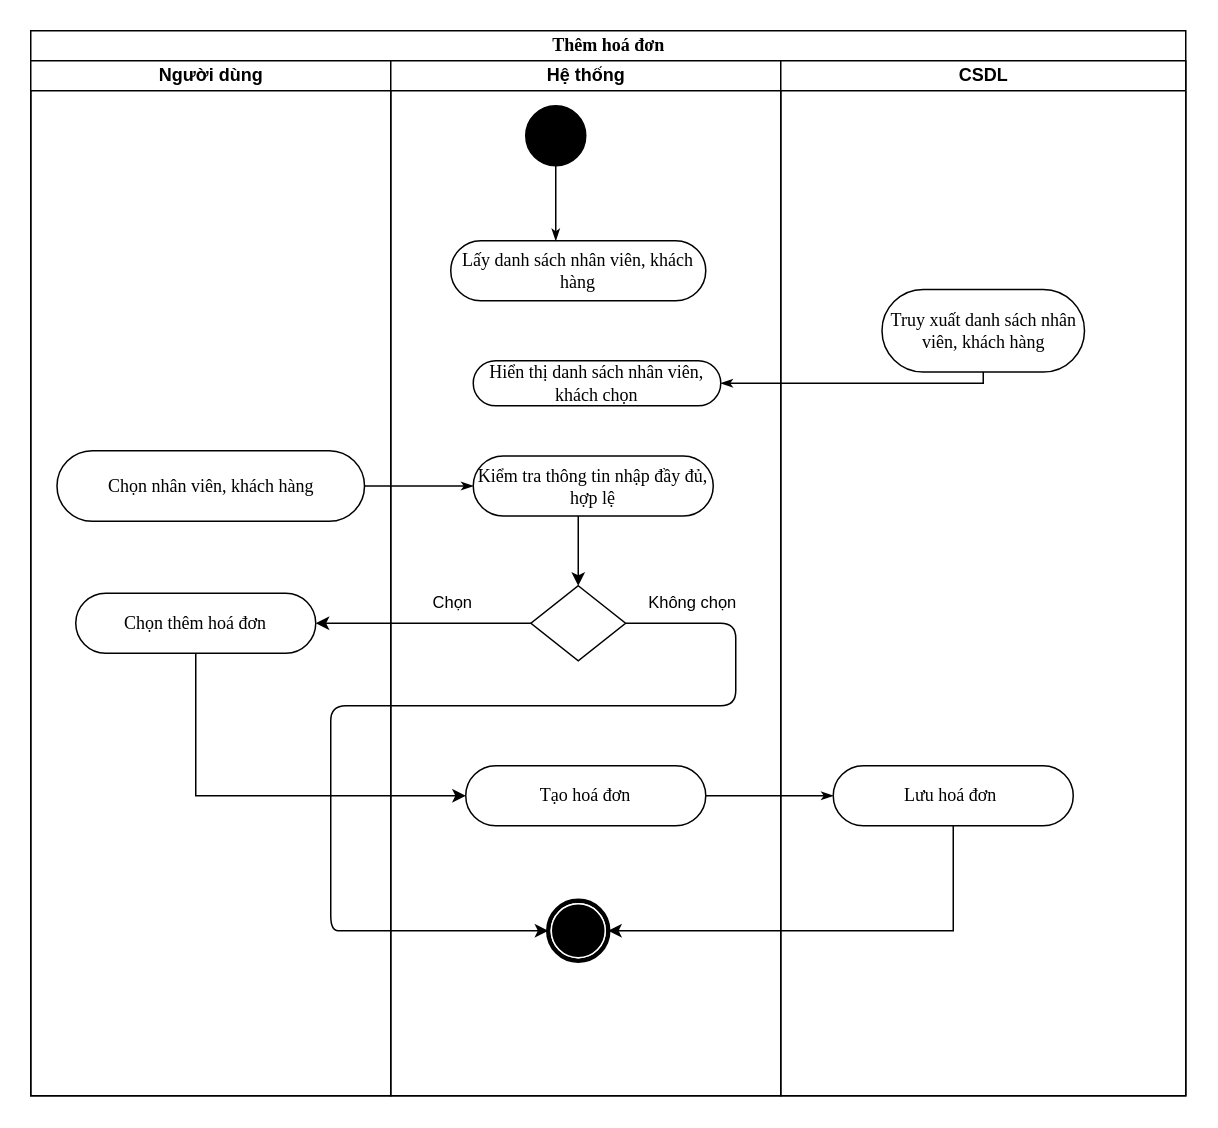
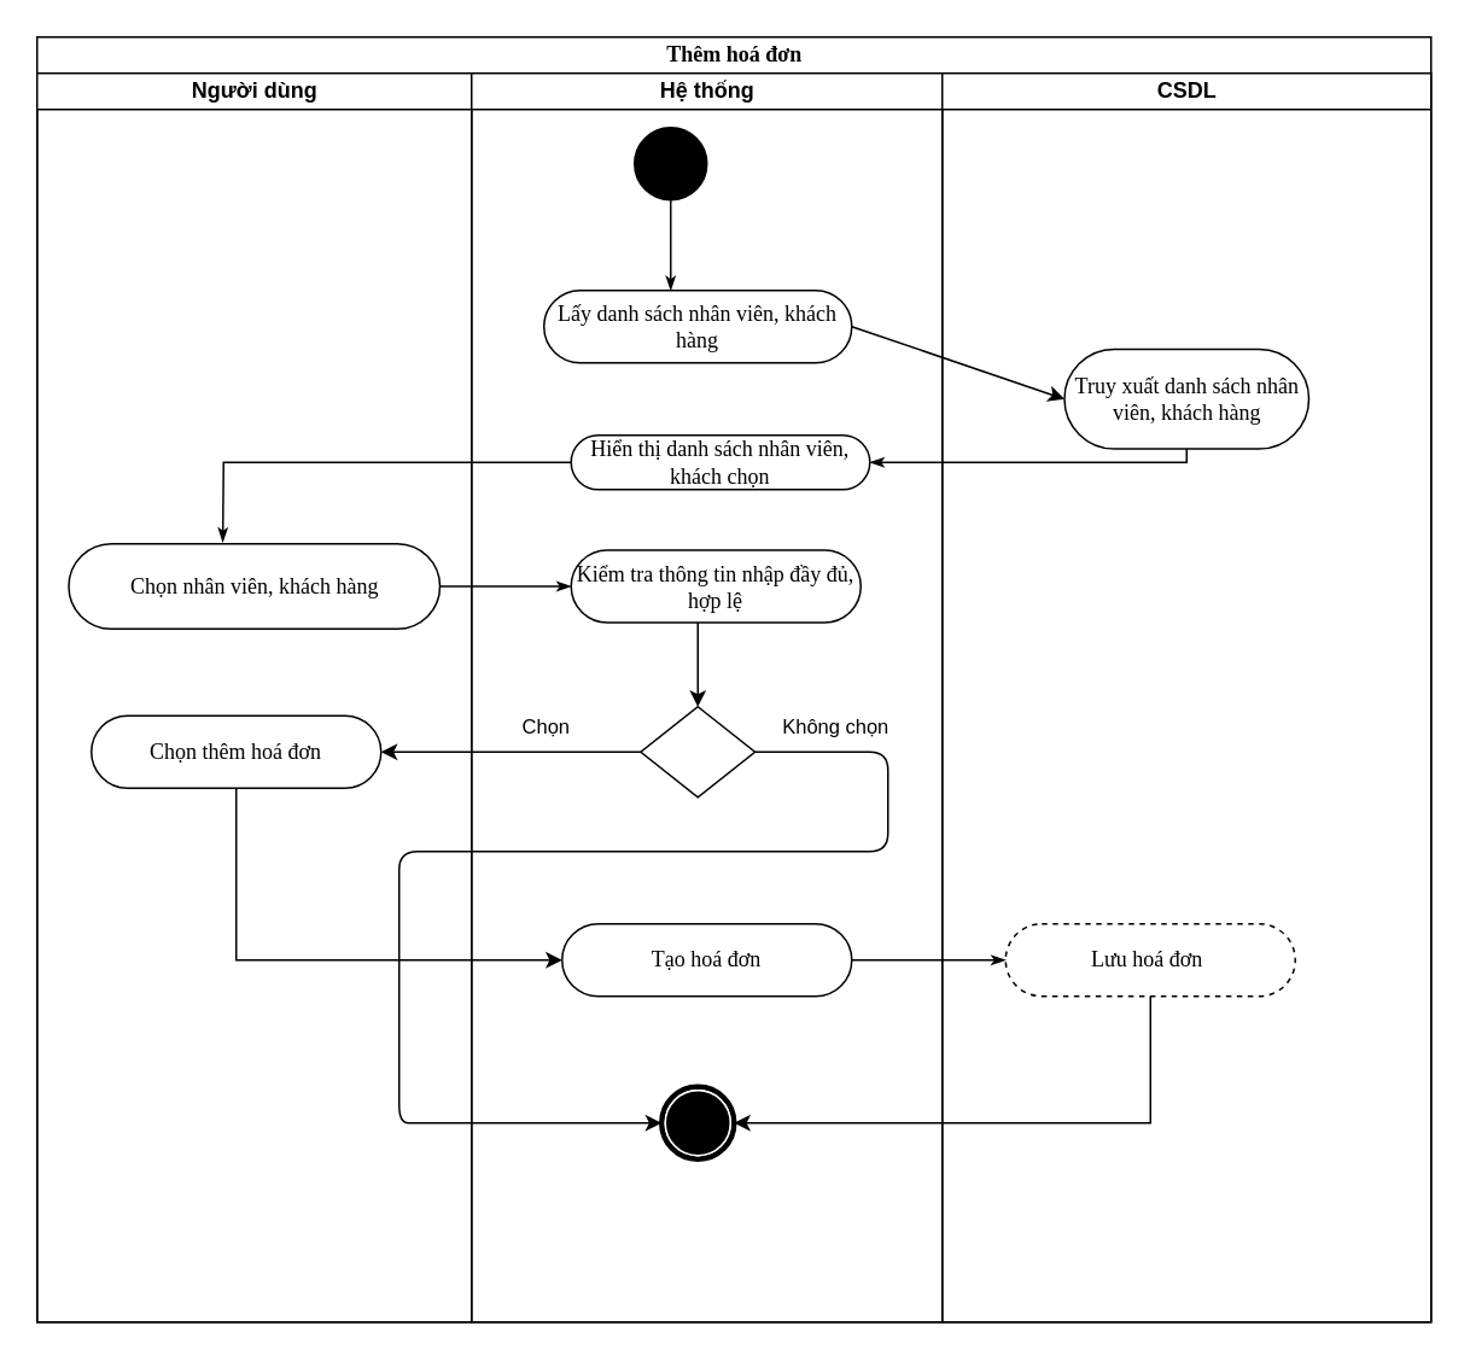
  <mxCell id="0" />
  <mxCell id="1" parent="0" />
  <mxCell id="2" value="Thêm hoá đơn" style="swimlane;html=1;childLayout=stackLayout;startSize=20;rounded=0;shadow=0;comic=0;labelBackgroundColor=none;strokeWidth=1;fontFamily=Verdana;fontSize=12;align=center;" parent="1" vertex="1"><mxGeometry x="20" y="20" width="770" height="710" as="geometry" /></mxCell>
+ <mxCell id="3" value="" style="endArrow=classic;html=1;exitX=1;exitY=0.5;exitDx=0;exitDy=0;entryX=0;entryY=0.5;entryDx=0;entryDy=0;" parent="2" source="10" target="21" edge="1"><mxGeometry width="50" height="50" relative="1" as="geometry"><mxPoint x="250" y="250" as="sourcePoint" /><mxPoint x="300" y="200" as="targetPoint" /></mxGeometry></mxCell>
  <mxCell id="4" value="Người dùng" style="swimlane;html=1;startSize=20;" parent="2" vertex="1"><mxGeometry y="20" width="240" height="690" as="geometry" /></mxCell>
  <mxCell id="5" value="Chọn nhân viên, khách hàng" style="rounded=1;whiteSpace=wrap;html=1;shadow=0;comic=0;labelBackgroundColor=none;strokeWidth=1;fontFamily=Verdana;fontSize=12;align=center;arcSize=50;" parent="4" vertex="1"><mxGeometry x="17.5" y="260" width="205" height="47" as="geometry" /></mxCell>
  <mxCell id="6" value="Chọn thêm hoá đơn" style="rounded=1;whiteSpace=wrap;html=1;shadow=0;comic=0;labelBackgroundColor=none;strokeWidth=1;fontFamily=Verdana;fontSize=12;align=center;arcSize=50;" parent="4" vertex="1"><mxGeometry x="30" y="355" width="160" height="40" as="geometry" /></mxCell>
  <mxCell id="7" value="Hệ thống" style="swimlane;html=1;startSize=20;" parent="2" vertex="1"><mxGeometry x="240" y="20" width="260.0" height="690" as="geometry" /></mxCell>
  <mxCell id="8" value="" style="shape=mxgraph.bpmn.shape;html=1;verticalLabelPosition=bottom;labelBackgroundColor=#ffffff;verticalAlign=top;perimeter=ellipsePerimeter;outline=end;symbol=terminate;rounded=0;shadow=0;comic=0;strokeWidth=1;fontFamily=Verdana;fontSize=12;align=center;" parent="7" vertex="1"><mxGeometry x="105" y="560" width="40" height="40" as="geometry" /></mxCell>
  <mxCell id="9" value="Tạo hoá đơn&lt;span style=&quot;color: rgba(0 , 0 , 0 , 0) ; font-family: monospace ; font-size: 0px&quot;&gt;%3CmxGraphModel%3E%3Croot%3E%3CmxCell%20id%3D%220%22%2F%3E%3CmxCell%20id%3D%221%22%20parent%3D%220%22%2F%3E%3CmxCell%20id%3D%222%22%20value%3D%22X%C3%A1c%20nh%E1%BA%ADn%20th%C3%B4ng%20tin%20ho%C3%A1%20%C4%91%C6%A1n%22%20style%3D%22rounded%3D1%3BwhiteSpace%3Dwrap%3Bhtml%3D1%3Bshadow%3D0%3Bcomic%3D0%3BlabelBackgroundColor%3Dnone%3BstrokeWidth%3D1%3BfontFamily%3DVerdana%3BfontSize%3D12%3Balign%3Dcenter%3BarcSize%3D50%3B%22%20vertex%3D%221%22%20parent%3D%221%22%3E%3CmxGeometry%20x%3D%22120%22%20y%3D%22770%22%20width%3D%22160%22%20height%3D%2240%22%20as%3D%22geometry%22%2F%3E%3C%2FmxCell%3E%3C%2Froot%3E%3C%2FmxGraphModel%3E&lt;/span&gt;" style="rounded=1;whiteSpace=wrap;html=1;shadow=0;comic=0;labelBackgroundColor=none;strokeWidth=1;fontFamily=Verdana;fontSize=12;align=center;arcSize=50;" parent="7" vertex="1"><mxGeometry x="50" y="470" width="160" height="40" as="geometry" /></mxCell>
  <mxCell id="10" value="&lt;font style=&quot;font-size: 12px&quot;&gt;Lấy danh sách nhân viên, khách hàng&lt;/font&gt;" style="rounded=1;whiteSpace=wrap;html=1;shadow=0;comic=0;labelBackgroundColor=none;strokeWidth=1;fontFamily=Verdana;fontSize=12;align=center;arcSize=50;" parent="7" vertex="1"><mxGeometry x="40" y="120" width="170" height="40" as="geometry" /></mxCell>
  <mxCell id="11" value="" style="ellipse;whiteSpace=wrap;html=1;rounded=0;shadow=0;comic=0;labelBackgroundColor=none;strokeWidth=1;fillColor=#000000;fontFamily=Verdana;fontSize=12;align=center;" parent="7" vertex="1"><mxGeometry x="90" y="30" width="40" height="40" as="geometry" /></mxCell>
  <mxCell id="12" style="edgeStyle=orthogonalEdgeStyle;rounded=0;html=1;labelBackgroundColor=none;startArrow=none;startFill=0;startSize=5;endArrow=classicThin;endFill=1;endSize=5;jettySize=auto;orthogonalLoop=1;strokeWidth=1;fontFamily=Verdana;fontSize=12" parent="7" source="11" target="10" edge="1"><mxGeometry relative="1" as="geometry"><Array as="points"><mxPoint x="110" y="125" /><mxPoint x="110" y="125" /></Array></mxGeometry></mxCell>
  <mxCell id="13" value="" style="rhombus;whiteSpace=wrap;html=1;" parent="7" vertex="1"><mxGeometry x="93.44" y="350" width="63.12" height="50" as="geometry" /></mxCell>
  <mxCell id="14" value="&lt;font style=&quot;font-size: 12px&quot;&gt;Hiển thị danh sách nhân viên, khách chọn&lt;/font&gt;" style="rounded=1;whiteSpace=wrap;html=1;shadow=0;comic=0;labelBackgroundColor=none;strokeWidth=1;fontFamily=Verdana;fontSize=12;align=center;arcSize=50;" parent="7" vertex="1"><mxGeometry x="55" y="200" width="165" height="30" as="geometry" /></mxCell>
  <mxCell id="15" value="Kiểm tra thông tin nhập đầy đủ, hợp lệ&lt;span style=&quot;color: rgba(0 , 0 , 0 , 0) ; font-family: monospace ; font-size: 0px&quot;&gt;%3CmxGraphModel%3E%3Croot%3E%3CmxCell%20id%3D%220%22%2F%3E%3CmxCell%20id%3D%221%22%20parent%3D%220%22%2F%3E%3CmxCell%20id%3D%222%22%20style%3D%22rounded%3D0%3Bhtml%3D1%3BlabelBackgroundColor%3Dnone%3BstartArrow%3Dnone%3BstartFill%3D0%3BstartSize%3D5%3BendArrow%3DclassicThin%3BendFill%3D1%3BendSize%3D5%3BjettySize%3Dauto%3BorthogonalLoop%3D1%3BstrokeWidth%3D1%3BfontFamily%3DVerdana%3BfontSize%3D12%3BexitX%3D1%3BexitY%3D0.5%3BexitDx%3D0%3BexitDy%3D0%3BentryX%3D1%3BentryY%3D0.5%3BentryDx%3D0%3BentryDy%3D0%3B%22%20edge%3D%221%22%20parent%3D%221%22%3E%3CmxGeometry%20relative%3D%221%22%20as%3D%22geometry%22%3E%3CmxPoint%20x%3D%22473.13%22%20y%3D%22624.5%22%20as%3D%22sourcePoint%22%2F%3E%3CmxPoint%20x%3D%22280%22%20y%3D%22790%22%20as%3D%22targetPoint%22%2F%3E%3CArray%20as%3D%22points%22%3E%3CmxPoint%20x%3D%22620%22%20y%3D%22625%22%2F%3E%3CmxPoint%20x%3D%22620%22%20y%3D%22790%22%2F%3E%3C%2FArray%3E%3C%2FmxGeometry%3E%3C%2FmxCell%3E%3C%2Froot%3E%3C%2FmxGraphModel%3E&lt;/span&gt;" style="rounded=1;whiteSpace=wrap;html=1;shadow=0;comic=0;labelBackgroundColor=none;strokeWidth=1;fontFamily=Verdana;fontSize=12;align=center;arcSize=50;" parent="7" vertex="1"><mxGeometry x="55" y="263.5" width="160" height="40" as="geometry" /></mxCell>
  <mxCell id="16" value="" style="edgeStyle=orthogonalEdgeStyle;rounded=0;orthogonalLoop=1;jettySize=auto;html=1;entryX=0.5;entryY=0;entryDx=0;entryDy=0;" parent="7" source="15" target="13" edge="1"><mxGeometry relative="1" as="geometry"><Array as="points"><mxPoint x="125" y="310" /><mxPoint x="125" y="310" /></Array></mxGeometry></mxCell>
  <mxCell id="17" value="" style="endArrow=classic;html=1;exitX=1;exitY=0.5;exitDx=0;exitDy=0;entryX=0;entryY=0.5;entryDx=0;entryDy=0;" parent="7" source="13" target="8" edge="1"><mxGeometry width="50" height="50" relative="1" as="geometry"><mxPoint x="120" y="630" as="sourcePoint" /><mxPoint x="170" y="580" as="targetPoint" /><Array as="points"><mxPoint x="230" y="375" /><mxPoint x="230" y="430" /><mxPoint x="-40" y="430" /><mxPoint x="-40" y="580" /><mxPoint x="-30" y="580" /></Array></mxGeometry></mxCell>
  <mxCell id="18" value="Không chọn" style="edgeLabel;html=1;align=center;verticalAlign=middle;resizable=0;points=[];" parent="17" vertex="1" connectable="0"><mxGeometry x="-0.588" y="-4" relative="1" as="geometry"><mxPoint x="-15.44" y="-66" as="offset" /></mxGeometry></mxCell>
  <mxCell id="19" value="CSDL" style="swimlane;html=1;startSize=20;" parent="2" vertex="1"><mxGeometry x="500.0" y="20" width="270" height="690" as="geometry" /></mxCell>
- <mxCell id="20" value="Lưu hoá đơn&amp;nbsp;" style="rounded=1;whiteSpace=wrap;html=1;shadow=0;comic=0;labelBackgroundColor=none;strokeWidth=1;fontFamily=Verdana;fontSize=12;align=center;arcSize=50;" parent="19" vertex="1"><mxGeometry x="35" y="470" width="160" height="40" as="geometry" /></mxCell>
+ <mxCell id="20" value="Lưu hoá đơn&amp;nbsp;" style="rounded=1;whiteSpace=wrap;html=1;shadow=0;comic=0;labelBackgroundColor=none;strokeWidth=1;fontFamily=Verdana;fontSize=12;align=center;arcSize=50;dashed=1;" parent="19" vertex="1"><mxGeometry x="35" y="470" width="160" height="40" as="geometry" /></mxCell>
  <mxCell id="21" value="&lt;font style=&quot;font-size: 12px&quot;&gt;Truy xuất danh sách nhân viên, khách hàng&lt;/font&gt;" style="rounded=1;whiteSpace=wrap;html=1;shadow=0;comic=0;labelBackgroundColor=none;strokeWidth=1;fontFamily=Verdana;fontSize=12;align=center;arcSize=50;" parent="19" vertex="1"><mxGeometry x="67.5" y="152.5" width="135" height="55" as="geometry" /></mxCell>
+ <mxCell id="22" style="rounded=0;html=1;labelBackgroundColor=none;startArrow=none;startFill=0;startSize=5;endArrow=classicThin;endFill=1;endSize=5;jettySize=auto;orthogonalLoop=1;strokeWidth=1;fontFamily=Verdana;fontSize=12;entryX=0.415;entryY=-0.02;entryDx=0;entryDy=0;entryPerimeter=0;exitX=0;exitY=0.5;exitDx=0;exitDy=0;" parent="2" source="14" target="5" edge="1"><mxGeometry relative="1" as="geometry"><mxPoint x="295" y="260" as="sourcePoint" /><mxPoint x="633" y="320" as="targetPoint" /><Array as="points"><mxPoint x="138" y="235" /><mxPoint x="103" y="235" /></Array></mxGeometry></mxCell>
  <mxCell id="23" style="rounded=0;html=1;labelBackgroundColor=none;startArrow=none;startFill=0;startSize=5;endArrow=classicThin;endFill=1;endSize=5;jettySize=auto;orthogonalLoop=1;strokeWidth=1;fontFamily=Verdana;fontSize=12;exitX=0.5;exitY=1;exitDx=0;exitDy=0;entryX=1;entryY=0.5;entryDx=0;entryDy=0;" parent="2" source="21" target="14" edge="1"><mxGeometry relative="1" as="geometry"><mxPoint x="583.75" y="268" as="sourcePoint" /><mxPoint x="561.25" y="298" as="targetPoint" /><Array as="points"><mxPoint x="635" y="235" /></Array></mxGeometry></mxCell>
  <mxCell id="24" style="rounded=0;html=1;labelBackgroundColor=none;startArrow=none;startFill=0;startSize=5;endArrow=classicThin;endFill=1;endSize=5;jettySize=auto;orthogonalLoop=1;strokeWidth=1;fontFamily=Verdana;fontSize=12;entryX=0;entryY=0.5;entryDx=0;entryDy=0;exitX=1;exitY=0.5;exitDx=0;exitDy=0;" parent="2" source="5" target="15" edge="1"><mxGeometry relative="1" as="geometry"><mxPoint x="370" y="450" as="sourcePoint" /><mxPoint x="370" y="530" as="targetPoint" /></mxGeometry></mxCell>
  <mxCell id="25" value="" style="edgeStyle=orthogonalEdgeStyle;rounded=0;orthogonalLoop=1;jettySize=auto;html=1;entryX=1;entryY=0.5;entryDx=0;entryDy=0;exitX=0.5;exitY=1;exitDx=0;exitDy=0;" parent="2" source="20" target="8" edge="1"><mxGeometry relative="1" as="geometry"><mxPoint x="710" y="670" as="sourcePoint" /><mxPoint x="690" y="910" as="targetPoint" /><Array as="points"><mxPoint x="615" y="600" /></Array></mxGeometry></mxCell>
  <mxCell id="26" value="" style="endArrow=classic;html=1;exitX=0;exitY=0.5;exitDx=0;exitDy=0;entryX=1;entryY=0.5;entryDx=0;entryDy=0;" parent="2" source="13" target="6" edge="1"><mxGeometry width="50" height="50" relative="1" as="geometry"><mxPoint x="360" y="450" as="sourcePoint" /><mxPoint x="410" y="400" as="targetPoint" /></mxGeometry></mxCell>
  <mxCell id="27" value="Chọn" style="edgeLabel;html=1;align=center;verticalAlign=middle;resizable=0;points=[];" parent="26" vertex="1" connectable="0"><mxGeometry x="-0.406" y="-1" relative="1" as="geometry"><mxPoint x="-10.44" y="-14" as="offset" /></mxGeometry></mxCell>
  <mxCell id="28" value="" style="edgeStyle=orthogonalEdgeStyle;rounded=0;orthogonalLoop=1;jettySize=auto;html=1;exitX=0.5;exitY=1;exitDx=0;exitDy=0;entryX=0;entryY=0.5;entryDx=0;entryDy=0;" parent="2" source="6" target="9" edge="1"><mxGeometry relative="1" as="geometry"><mxPoint x="140" y="600" as="sourcePoint" /><mxPoint x="110" y="750" as="targetPoint" /><Array as="points"><mxPoint x="110" y="510" /></Array></mxGeometry></mxCell>
  <mxCell id="29" style="rounded=0;html=1;labelBackgroundColor=none;startArrow=none;startFill=0;startSize=5;endArrow=classicThin;endFill=1;endSize=5;jettySize=auto;orthogonalLoop=1;strokeWidth=1;fontFamily=Verdana;fontSize=12;exitX=1;exitY=0.5;exitDx=0;exitDy=0;entryX=0;entryY=0.5;entryDx=0;entryDy=0;" parent="2" source="9" target="20" edge="1"><mxGeometry relative="1" as="geometry"><mxPoint x="480" y="710" as="sourcePoint" /><mxPoint x="541" y="709.5" as="targetPoint" /><Array as="points" /></mxGeometry></mxCell>
